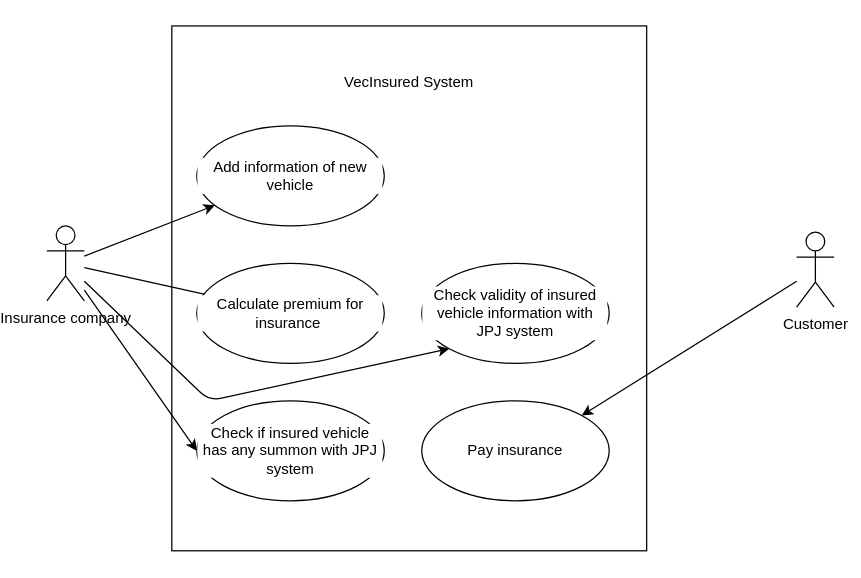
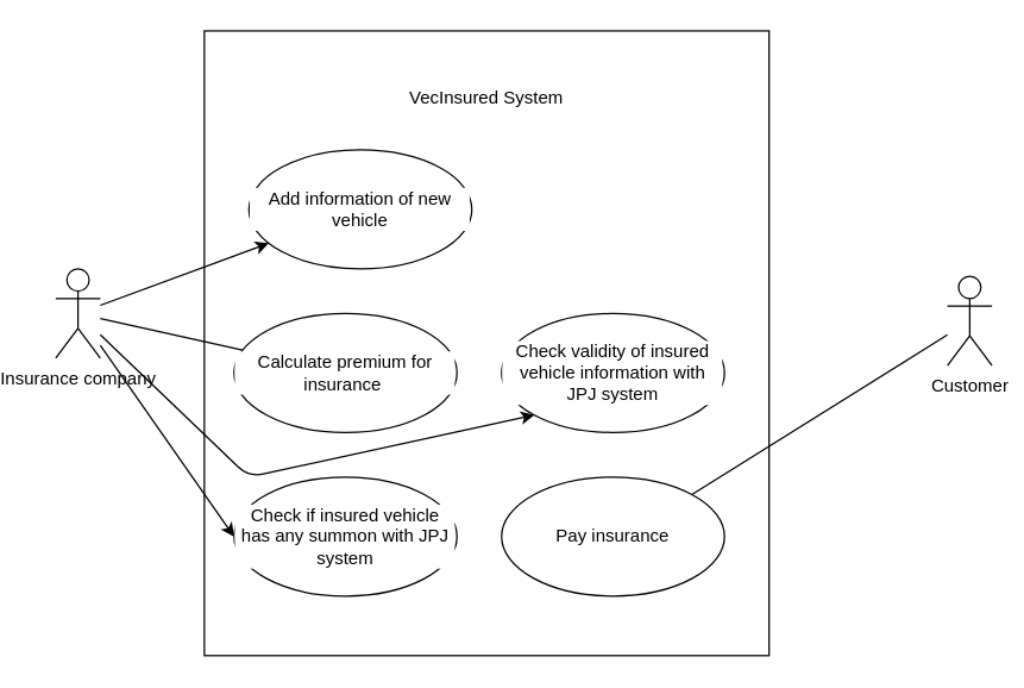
  <mxCell id="0" />
  <mxCell id="1" parent="0" />
  <mxCell id="2" value="Customer" style="shape=umlActor;verticalLabelPosition=bottom;verticalAlign=top;html=1;outlineConnect=0;" vertex="1" parent="1"><mxGeometry x="620" y="185" width="30" height="60" as="geometry" /></mxCell>
  <mxCell id="3" value="Insurance company" style="shape=umlActor;verticalLabelPosition=bottom;verticalAlign=top;html=1;outlineConnect=0;" vertex="1" parent="1"><mxGeometry x="20" y="180" width="30" height="60" as="geometry" /></mxCell>
  <mxCell id="4" value="" style="rounded=0;whiteSpace=wrap;html=1;" vertex="1" parent="1"><mxGeometry x="120" y="20" width="380" height="420" as="geometry" /></mxCell>
  <mxCell id="5" value="VecInsured System" style="text;html=1;strokeColor=none;fillColor=none;align=center;verticalAlign=middle;whiteSpace=wrap;rounded=0;" vertex="1" parent="1"><mxGeometry x="210" y="50" width="200" height="30" as="geometry" /></mxCell>
- <mxCell id="6" value="Add information of new vehicle" style="ellipse;whiteSpace=wrap;html=1;labelBackgroundColor=#FFFFFF;" vertex="1" parent="1"><mxGeometry x="140" y="100" width="150" height="80" as="geometry" /></mxCell>
+ <mxCell id="6" value="Add information of new vehicle" style="ellipse;whiteSpace=wrap;html=1;labelBackgroundColor=#FFFFFF;" vertex="1" parent="1"><mxGeometry x="150" y="100" width="150" height="80" as="geometry" /></mxCell>
  <mxCell id="7" value="Calculate premium for insurance&amp;nbsp;" style="ellipse;whiteSpace=wrap;html=1;labelBackgroundColor=#FFFFFF;" vertex="1" parent="1"><mxGeometry x="140" y="210" width="150" height="80" as="geometry" /></mxCell>
  <mxCell id="8" value="Check validity of insured vehicle information with JPJ system" style="ellipse;whiteSpace=wrap;html=1;labelBackgroundColor=#FFFFFF;" vertex="1" parent="1"><mxGeometry x="320" y="210" width="150" height="80" as="geometry" /></mxCell>
  <mxCell id="9" value="Check if insured vehicle has any summon with JPJ system" style="ellipse;whiteSpace=wrap;html=1;labelBackgroundColor=#FFFFFF;" vertex="1" parent="1"><mxGeometry x="140" y="320" width="150" height="80" as="geometry" /></mxCell>
  <mxCell id="10" value="Pay insurance" style="ellipse;whiteSpace=wrap;html=1;labelBackgroundColor=#FFFFFF;" vertex="1" parent="1"><mxGeometry x="320" y="320" width="150" height="80" as="geometry" /></mxCell>
  <mxCell id="11" style="edgeStyle=none;html=1;entryX=0;entryY=1;entryDx=0;entryDy=0;" edge="1" parent="1" source="3" target="8"><mxGeometry relative="1" as="geometry"><Array as="points"><mxPoint x="150" y="320" /></Array></mxGeometry></mxCell>
  <mxCell id="12" style="edgeStyle=none;html=1;entryX=0;entryY=0.5;entryDx=0;entryDy=0;" edge="1" parent="1" source="3" target="9"><mxGeometry relative="1" as="geometry" /></mxCell>
  <mxCell id="13" style="edgeStyle=none;html=1;endArrow=none;" edge="1" parent="1" source="3" target="7"><mxGeometry relative="1" as="geometry" /></mxCell>
- <mxCell id="14" style="edgeStyle=none;html=1;entryX=1;entryY=0;entryDx=0;entryDy=0;" edge="1" parent="1" source="2" target="10"><mxGeometry relative="1" as="geometry" /></mxCell>
+ <mxCell id="14" style="edgeStyle=none;html=1;entryX=1;entryY=0;entryDx=0;entryDy=0;endArrow=none;" edge="1" parent="1" source="2" target="10"><mxGeometry relative="1" as="geometry" /></mxCell>
  <mxCell id="15" style="edgeStyle=none;html=1;" edge="1" parent="1" source="3" target="6"><mxGeometry relative="1" as="geometry" /></mxCell>
